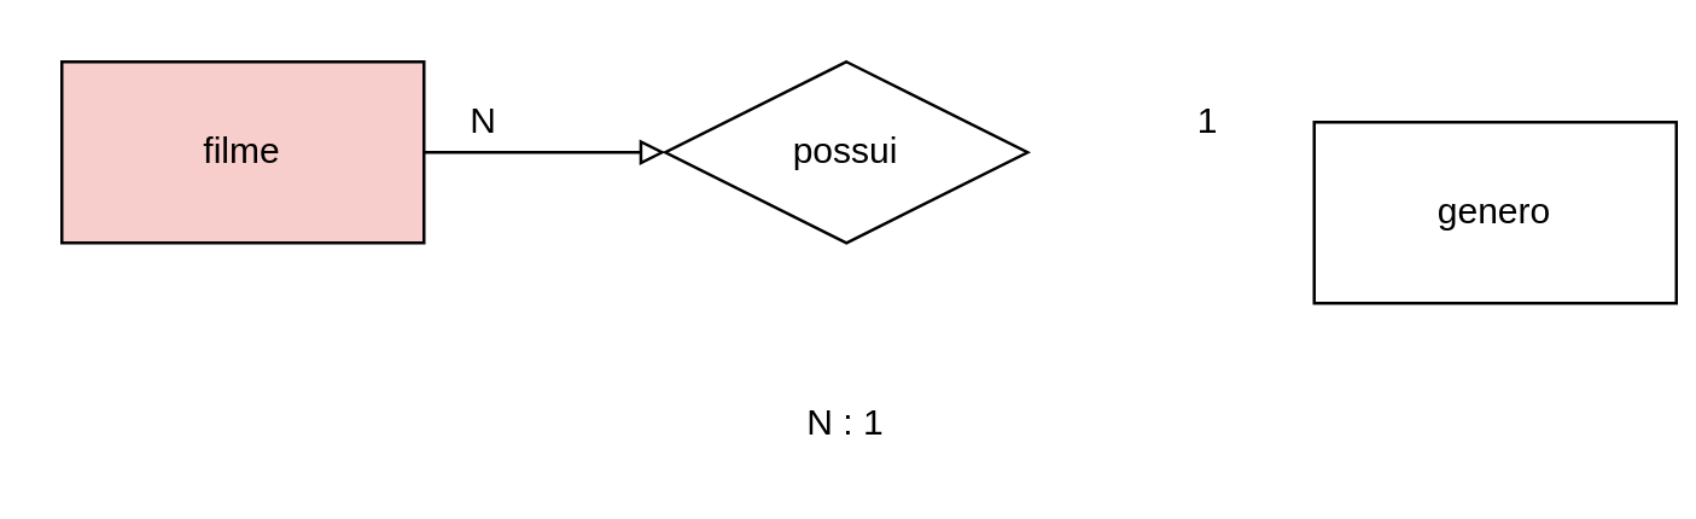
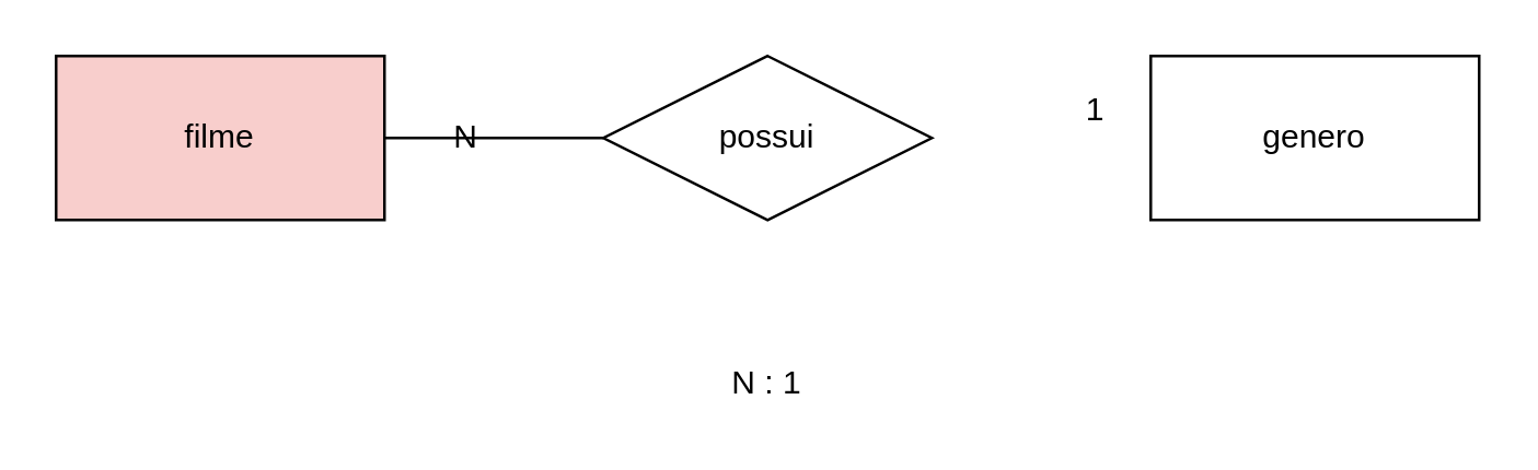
  <mxCell id="0" />
  <mxCell id="1" parent="0" />
- <mxCell id="2" style="edgeStyle=orthogonalEdgeStyle;rounded=0;orthogonalLoop=1;jettySize=auto;html=1;entryX=0;entryY=0.5;entryDx=0;entryDy=0;endArrow=block;endFill=0;" edge="1" parent="1" source="3" target="4"><mxGeometry relative="1" as="geometry" /></mxCell>
+ <mxCell id="2" style="edgeStyle=orthogonalEdgeStyle;rounded=0;orthogonalLoop=1;jettySize=auto;html=1;entryX=0;entryY=0.5;entryDx=0;entryDy=0;endArrow=none;endFill=0;" edge="1" parent="1" source="3" target="4"><mxGeometry relative="1" as="geometry" /></mxCell>
  <mxCell id="3" value="filme" style="rounded=0;whiteSpace=wrap;html=1;fillColor=#f8cecc;" vertex="1" parent="1"><mxGeometry x="20" y="20" width="120" height="60" as="geometry" /></mxCell>
  <mxCell id="4" value="possui" style="shape=rhombus;perimeter=rhombusPerimeter;whiteSpace=wrap;html=1;align=center;" vertex="1" parent="1"><mxGeometry x="220" y="20" width="120" height="60" as="geometry" /></mxCell>
- <mxCell id="5" value="genero" style="rounded=0;whiteSpace=wrap;html=1;" vertex="1" parent="1"><mxGeometry x="435" y="40" width="120" height="60" as="geometry" /></mxCell>
- <mxCell id="6" value="N" style="text;html=1;strokeColor=none;fillColor=none;align=center;verticalAlign=middle;whiteSpace=wrap;rounded=0;" vertex="1" parent="1"><mxGeometry x="140" y="30" width="40" height="20" as="geometry" /></mxCell>
+ <mxCell id="5" value="genero" style="rounded=0;whiteSpace=wrap;html=1;" vertex="1" parent="1"><mxGeometry x="420" y="20" width="120" height="60" as="geometry" /></mxCell>
+ <mxCell id="6" value="N" style="text;html=1;strokeColor=none;fillColor=none;align=center;verticalAlign=middle;whiteSpace=wrap;rounded=0;" vertex="1" parent="1"><mxGeometry x="150" y="40" width="40" height="20" as="geometry" /></mxCell>
  <mxCell id="7" value="1" style="text;html=1;strokeColor=none;fillColor=none;align=center;verticalAlign=middle;whiteSpace=wrap;rounded=0;" vertex="1" parent="1"><mxGeometry x="380" y="30" width="40" height="20" as="geometry" /></mxCell>
  <mxCell id="8" value="N : 1" style="text;html=1;strokeColor=none;fillColor=none;align=center;verticalAlign=middle;whiteSpace=wrap;rounded=0;" vertex="1" parent="1"><mxGeometry x="260" y="130" width="40" height="20" as="geometry" /></mxCell>
